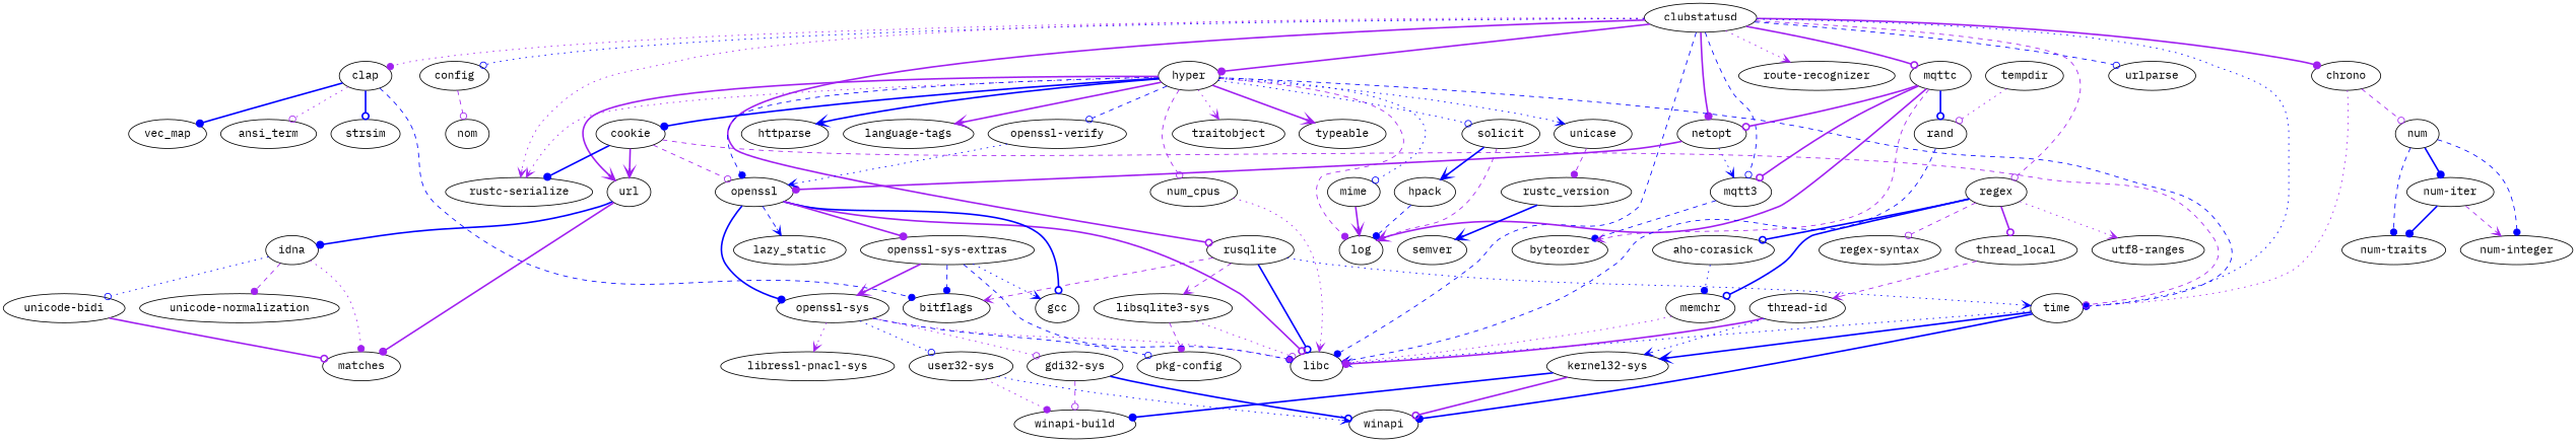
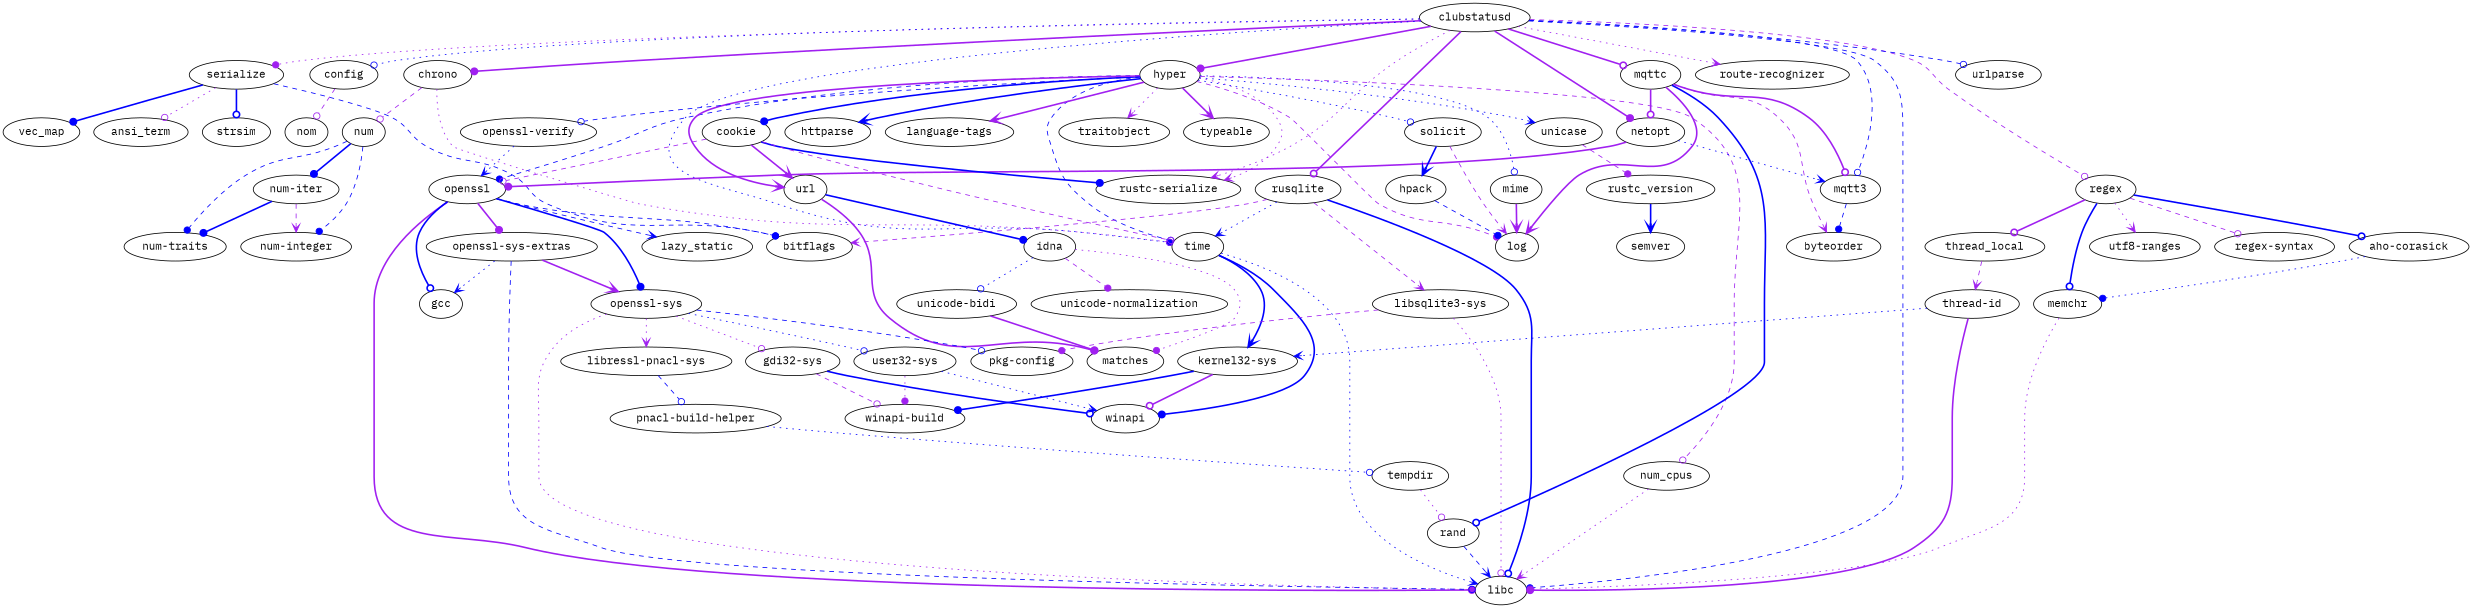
  digraph {
    fontname="IBM Plex Mono"
    node [fontname="IBM Plex Mono"]
    edge [arrowhead=odot color=purple fontname="IBM Plex Mono" style=bold]
    n1 [label=clubstatusd]
    n2 [label=chrono]
-   n3 [label=clap]
+   n3 [label=serialize]
    n4 [label=config]
    n5 [label=hyper]
    n6 [label=libc]
    n7 [label=mqtt3]
    n8 [label=mqttc]
    n9 [label=netopt]
    n10 [label=regex]
    n11 [label="route-recognizer"]
    n12 [label=rusqlite]
    n13 [label="rustc-serialize"]
    n14 [label=time]
    n15 [label=urlparse]
    n16 [label=num]
    n17 [label=ansi_term]
    n18 [label=bitflags]
    n19 [label=strsim]
    n20 [label=vec_map]
    n21 [label=nom]
    n22 [label=cookie]
    n23 [label=openssl]
    n24 [label=url]
    n25 [label=log]
    n26 [label=httparse]
    n27 [label="language-tags"]
    n28 [label=mime]
    n29 [label=num_cpus]
    n30 [label="openssl-verify"]
    n31 [label=solicit]
    n32 [label=traitobject]
    n33 [label=typeable]
    n34 [label=unicase]
    n35 [label=byteorder]
    n36 [label=rand]
    n37 [label="aho-corasick"]
    n38 [label=memchr]
    n39 [label="regex-syntax"]
    n40 [label=thread_local]
    n41 [label="utf8-ranges"]
    n42 [label="libsqlite3-sys"]
    n43 [label=winapi]
    n44 [label="kernel32-sys"]
    n45 [label="num-integer"]
    n46 [label="num-iter"]
    n47 [label="num-traits"]
    n48 [label=gcc]
    n49 [label=lazy_static]
    n50 [label="openssl-sys"]
    n51 [label="openssl-sys-extras"]
    n52 [label=idna]
    n53 [label=matches]
    n54 [label=hpack]
    n55 [label=rustc_version]
    n56 [label="thread-id"]
    n57 [label="pkg-config"]
    n58 [label="winapi-build"]
    n59 [label="gdi32-sys"]
    n60 [label="libressl-pnacl-sys"]
    n61 [label="user32-sys"]
    n62 [label="unicode-bidi"]
    n63 [label="unicode-normalization"]
    n64 [label=semver]
+   n65 [label="pnacl-build-helper"]
    n66 [label=tempdir]
    n1 -> n2 [arrowhead=dot]
    n1 -> n3 [arrowhead=dot style=dotted]
    n1 -> n4 [color=blue style=dotted]
    n1 -> n5 [arrowhead=dot]
    n1 -> n6 [arrowhead=dot color=blue style=dashed]
    n1 -> n7 [color=blue style=dashed]
    n1 -> n8
    n1 -> n9 [arrowhead=dot]
    n1 -> n10 [style=dashed]
    n1 -> n11 [arrowhead=vee style=dotted]
    n1 -> n12
    n1 -> n13 [arrowhead=vee style=dotted]
    n1 -> n14 [arrowhead=dot color=blue style=dotted]
    n1 -> n15 [color=blue style=dashed]
    n2 -> n14 [style=dotted]
    n2 -> n16 [style=dashed]
    n3 -> n17 [style=dotted]
    n3 -> n18 [arrowhead=dot color=blue style=dashed]
    n3 -> n19 [color=blue]
    n3 -> n20 [arrowhead=dot color=blue]
    n4 -> n21 [style=dashed]
    n5 -> n13 [arrowhead=vee style=dotted]
    n5 -> n14 [color=blue style=dashed]
    n5 -> n22 [arrowhead=dot color=blue]
    n5 -> n23 [arrowhead=dot color=blue style=dashed]
    n5 -> n24 [arrowhead=vee]
    n5 -> n25 [arrowhead=dot style=dashed]
    n5 -> n26 [arrowhead=vee color=blue]
    n5 -> n27 [arrowhead=vee]
    n5 -> n28 [color=blue style=dotted]
    n5 -> n29 [style=dashed]
    n5 -> n30 [color=blue style=dashed]
    n5 -> n31 [color=blue style=dotted]
    n5 -> n32 [arrowhead=vee style=dotted]
    n5 -> n33 [arrowhead=vee]
    n5 -> n34 [arrowhead=vee color=blue style=dotted]
    n7 -> n35 [arrowhead=dot color=blue style=dashed]
    n8 -> n7
    n8 -> n9
    n8 -> n25 [arrowhead=vee]
    n8 -> n35 [arrowhead=vee style=dashed]
    n8 -> n36 [color=blue]
    n9 -> n7 [arrowhead=vee color=blue style=dotted]
    n9 -> n23 [arrowhead=dot]
    n10 -> n37 [color=blue]
    n10 -> n38 [color=blue]
    n10 -> n39 [style=dashed]
    n10 -> n40
    n10 -> n41 [arrowhead=vee style=dotted]
    n12 -> n6 [color=blue]
    n12 -> n14 [arrowhead=vee color=blue style=dotted]
    n12 -> n18 [arrowhead=vee style=dashed]
    n12 -> n42 [arrowhead=vee style=dashed]
    n14 -> n6 [arrowhead=vee color=blue style=dotted]
    n14 -> n43 [arrowhead=dot color=blue]
    n14 -> n44 [arrowhead=vee color=blue]
    n16 -> n45 [arrowhead=dot color=blue style=dashed]
    n16 -> n46 [arrowhead=dot color=blue]
    n16 -> n47 [arrowhead=dot color=blue style=dashed]
    n22 -> n13 [arrowhead=dot color=blue]
    n22 -> n14 [style=dashed]
    n22 -> n23 [style=dashed]
    n22 -> n24 [arrowhead=vee]
    n23 -> n6
-   n51 -> n18 [arrowhead=dot color=blue style=dashed]
+   n23 -> n18 [arrowhead=dot color=blue style=dashed]
    n23 -> n48 [color=blue]
    n23 -> n49 [arrowhead=vee color=blue style=dashed]
    n23 -> n50 [arrowhead=dot color=blue]
    n23 -> n51 [arrowhead=dot]
    n24 -> n52 [arrowhead=dot color=blue]
    n24 -> n53 [arrowhead=dot]
    n28 -> n25 [arrowhead=vee]
    n29 -> n6 [arrowhead=vee style=dotted]
    n30 -> n23 [arrowhead=vee color=blue style=dotted]
    n31 -> n25 [arrowhead=vee style=dashed]
    n31 -> n54 [arrowhead=vee color=blue]
    n34 -> n55 [arrowhead=dot style=dashed]
    n36 -> n6 [arrowhead=vee color=blue style=dashed]
    n37 -> n38 [arrowhead=dot color=blue style=dotted]
    n38 -> n6 [style=dotted]
    n40 -> n56 [arrowhead=vee style=dashed]
    n42 -> n6 [style=dotted]
    n42 -> n57 [arrowhead=dot style=dashed]
    n44 -> n43
    n44 -> n58 [arrowhead=dot color=blue]
    n46 -> n45 [arrowhead=vee style=dashed]
    n46 -> n47 [arrowhead=dot color=blue]
    n50 -> n6 [arrowhead=dot style=dotted]
    n50 -> n57 [color=blue style=dashed]
    n50 -> n59 [style=dotted]
    n50 -> n60 [arrowhead=vee style=dotted]
    n50 -> n61 [color=blue style=dotted]
    n51 -> n6 [color=blue style=dashed]
    n51 -> n48 [arrowhead=vee color=blue style=dotted]
    n51 -> n50 [arrowhead=vee]
    n52 -> n53 [arrowhead=dot style=dotted]
    n52 -> n62 [color=blue style=dotted]
    n52 -> n63 [arrowhead=dot style=dashed]
    n54 -> n25 [arrowhead=dot color=blue style=dashed]
    n55 -> n64 [arrowhead=vee color=blue]
    n56 -> n6 [arrowhead=dot]
    n56 -> n44 [arrowhead=vee color=blue style=dotted]
    n59 -> n43 [color=blue]
    n59 -> n58 [style=dashed]
+   n60 -> n65 [color=blue style=dashed]
    n61 -> n43 [arrowhead=vee color=blue style=dotted]
    n61 -> n58 [arrowhead=dot style=dotted]
    n62 -> n53
+   n65 -> n66 [color=blue style=dotted]
    n66 -> n36 [style=dotted]
  }
